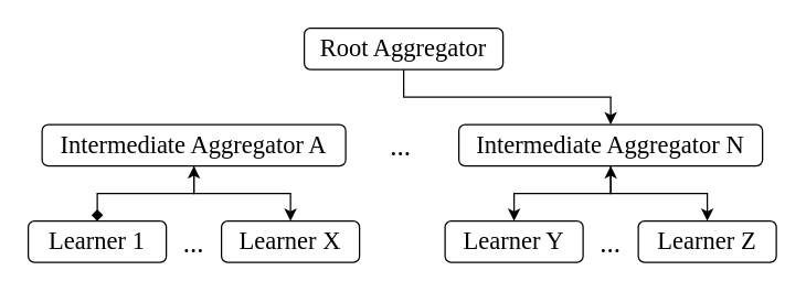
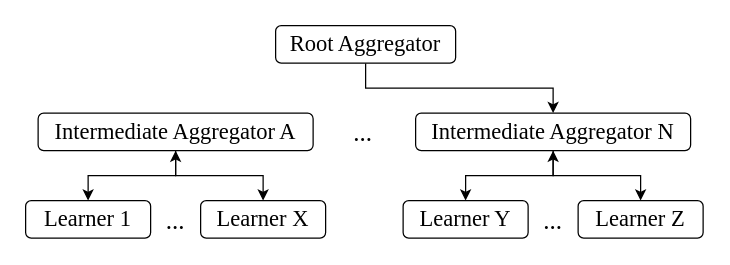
  <mxCell id="0" />
  <mxCell id="1" parent="0" />
  <mxCell id="2" style="edgeStyle=orthogonalEdgeStyle;rounded=0;orthogonalLoop=1;jettySize=auto;html=1;entryX=0.5;entryY=0;entryDx=0;entryDy=0;" edge="1" parent="1" source="3" target="14"><mxGeometry relative="1" as="geometry" /></mxCell>
  <mxCell id="3" value="&lt;span style=&quot;font-size: 18px;&quot;&gt;Root Aggregator&lt;/span&gt;" style="rounded=1;whiteSpace=wrap;html=1;fillColor=#FFFFFF;strokeColor=default;fontStyle=0;fontFamily=CMU Sans Serif;strokeWidth=1;align=center;verticalAlign=middle;fontColor=#000000;" vertex="1" parent="1"><mxGeometry x="220" y="20" width="144" height="30" as="geometry" /></mxCell>
  <mxCell id="4" value="&lt;span style=&quot;font-size: 18px;&quot;&gt;Learner 1&lt;/span&gt;" style="rounded=1;whiteSpace=wrap;html=1;fillColor=#FFFFFF;strokeColor=#000000;fontStyle=0;fontFamily=CMU Sans Serif;strokeWidth=1;align=center;verticalAlign=middle;fontColor=#000000;" vertex="1" parent="1"><mxGeometry x="20" y="160" width="100" height="30" as="geometry" /></mxCell>
  <mxCell id="5" value="&lt;font face=&quot;CMU Sans Serif&quot; style=&quot;font-size: 20px;&quot;&gt;...&lt;/font&gt;" style="text;html=1;align=center;verticalAlign=middle;whiteSpace=wrap;rounded=0;" vertex="1" parent="1"><mxGeometry x="260" y="90" width="60" height="30" as="geometry" /></mxCell>
- <mxCell id="6" style="edgeStyle=orthogonalEdgeStyle;rounded=0;orthogonalLoop=1;jettySize=auto;html=1;startArrow=classic;startFill=1;endArrow=diamond;" edge="1" parent="1" source="8" target="4"><mxGeometry relative="1" as="geometry" /></mxCell>
+ <mxCell id="6" style="edgeStyle=orthogonalEdgeStyle;rounded=0;orthogonalLoop=1;jettySize=auto;html=1;startArrow=classic;startFill=1;" edge="1" parent="1" source="8" target="4"><mxGeometry relative="1" as="geometry" /></mxCell>
  <mxCell id="7" style="edgeStyle=orthogonalEdgeStyle;rounded=0;orthogonalLoop=1;jettySize=auto;html=1;entryX=0.5;entryY=0;entryDx=0;entryDy=0;" edge="1" parent="1" source="8" target="9"><mxGeometry relative="1" as="geometry" /></mxCell>
  <mxCell id="8" value="&lt;span style=&quot;font-size: 18px;&quot;&gt;Intermediate Aggregator A&lt;/span&gt;" style="rounded=1;whiteSpace=wrap;html=1;fillColor=#FFFFFF;strokeColor=default;fontStyle=0;fontFamily=CMU Sans Serif;strokeWidth=1;align=center;verticalAlign=middle;fontColor=#000000;" vertex="1" parent="1"><mxGeometry x="30" y="90" width="220" height="30" as="geometry" /></mxCell>
  <mxCell id="9" value="&lt;span style=&quot;font-size: 18px;&quot;&gt;Learner X&lt;/span&gt;" style="rounded=1;whiteSpace=wrap;html=1;fillColor=#FFFFFF;strokeColor=#000000;fontStyle=0;fontFamily=CMU Sans Serif;strokeWidth=1;align=center;verticalAlign=middle;fontColor=#000000;" vertex="1" parent="1"><mxGeometry x="160" y="160" width="100" height="30" as="geometry" /></mxCell>
  <mxCell id="10" value="&lt;font face=&quot;CMU Sans Serif&quot; style=&quot;font-size: 20px;&quot;&gt;...&lt;/font&gt;" style="text;html=1;align=center;verticalAlign=middle;whiteSpace=wrap;rounded=0;" vertex="1" parent="1"><mxGeometry x="110" y="160" width="60" height="30" as="geometry" /></mxCell>
  <mxCell id="11" value="&lt;span style=&quot;font-size: 18px;&quot;&gt;Learner Y&lt;/span&gt;" style="rounded=1;whiteSpace=wrap;html=1;fillColor=#FFFFFF;strokeColor=#000000;fontStyle=0;fontFamily=CMU Sans Serif;strokeWidth=1;align=center;verticalAlign=middle;fontColor=#000000;" vertex="1" parent="1"><mxGeometry x="322" y="160" width="100" height="30" as="geometry" /></mxCell>
  <mxCell id="12" style="edgeStyle=orthogonalEdgeStyle;rounded=0;orthogonalLoop=1;jettySize=auto;html=1;startArrow=classic;startFill=1;" edge="1" parent="1" source="14" target="11"><mxGeometry relative="1" as="geometry" /></mxCell>
  <mxCell id="13" style="edgeStyle=orthogonalEdgeStyle;rounded=0;orthogonalLoop=1;jettySize=auto;html=1;entryX=0.5;entryY=0;entryDx=0;entryDy=0;" edge="1" parent="1" source="14" target="15"><mxGeometry relative="1" as="geometry" /></mxCell>
  <mxCell id="14" value="&lt;span style=&quot;font-size: 18px;&quot;&gt;Intermediate Aggregator N&lt;/span&gt;" style="rounded=1;whiteSpace=wrap;html=1;fillColor=#FFFFFF;strokeColor=default;fontStyle=0;fontFamily=CMU Sans Serif;strokeWidth=1;align=center;verticalAlign=middle;fontColor=#000000;" vertex="1" parent="1"><mxGeometry x="332" y="90" width="220" height="30" as="geometry" /></mxCell>
  <mxCell id="15" value="&lt;span style=&quot;font-size: 18px;&quot;&gt;Learner Z&lt;/span&gt;" style="rounded=1;whiteSpace=wrap;html=1;fillColor=#FFFFFF;strokeColor=#000000;fontStyle=0;fontFamily=CMU Sans Serif;strokeWidth=1;align=center;verticalAlign=middle;fontColor=#000000;" vertex="1" parent="1"><mxGeometry x="462" y="160" width="100" height="30" as="geometry" /></mxCell>
  <mxCell id="16" value="&lt;font face=&quot;CMU Sans Serif&quot; style=&quot;font-size: 20px;&quot;&gt;...&lt;/font&gt;" style="text;html=1;align=center;verticalAlign=middle;whiteSpace=wrap;rounded=0;" vertex="1" parent="1"><mxGeometry x="412" y="160" width="60" height="30" as="geometry" /></mxCell>
